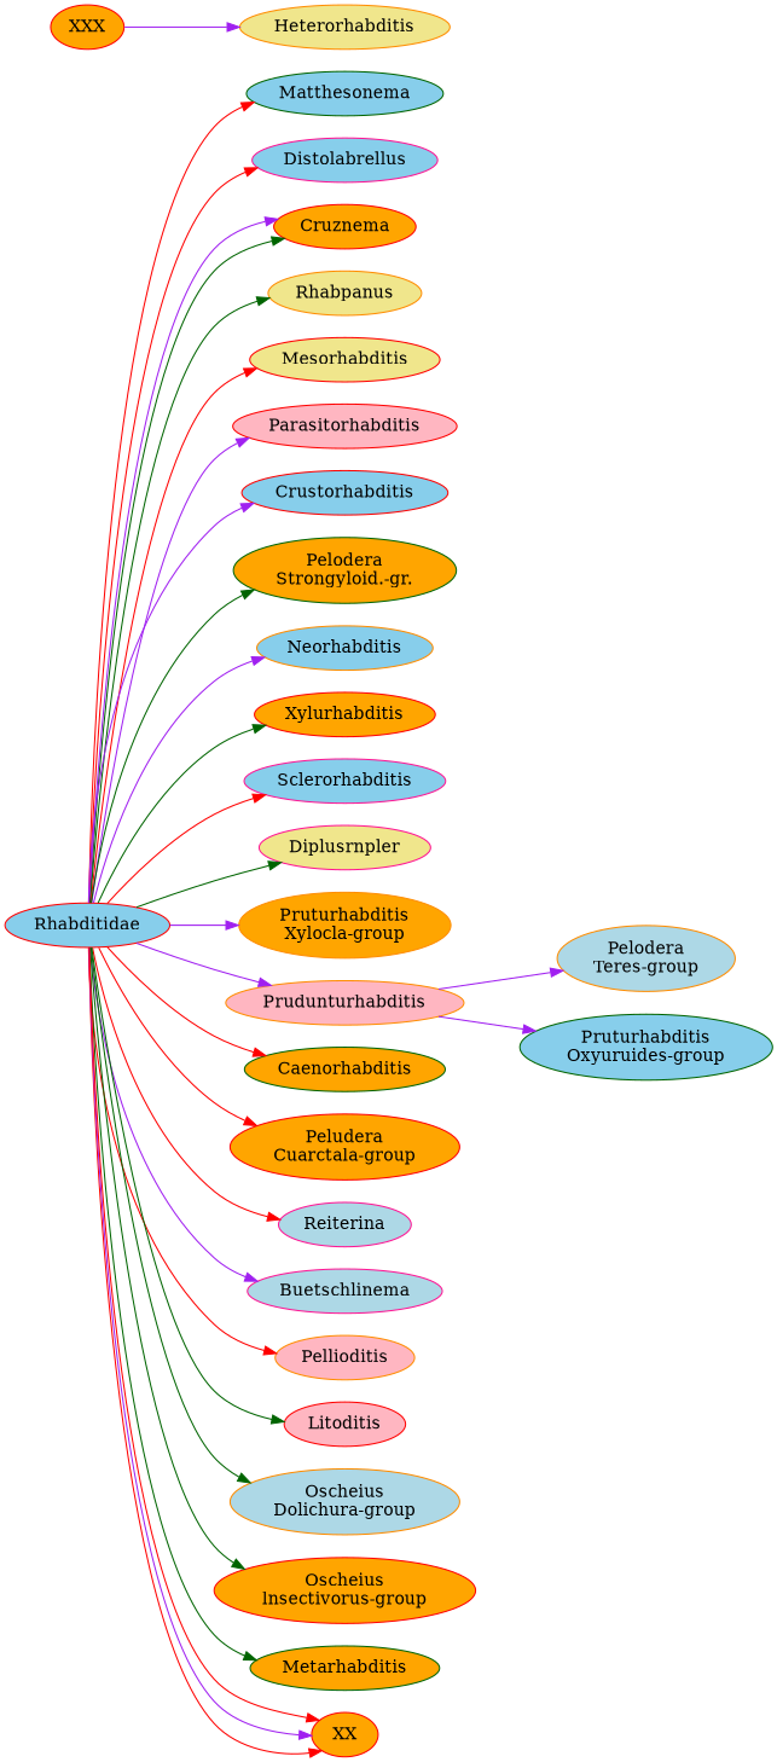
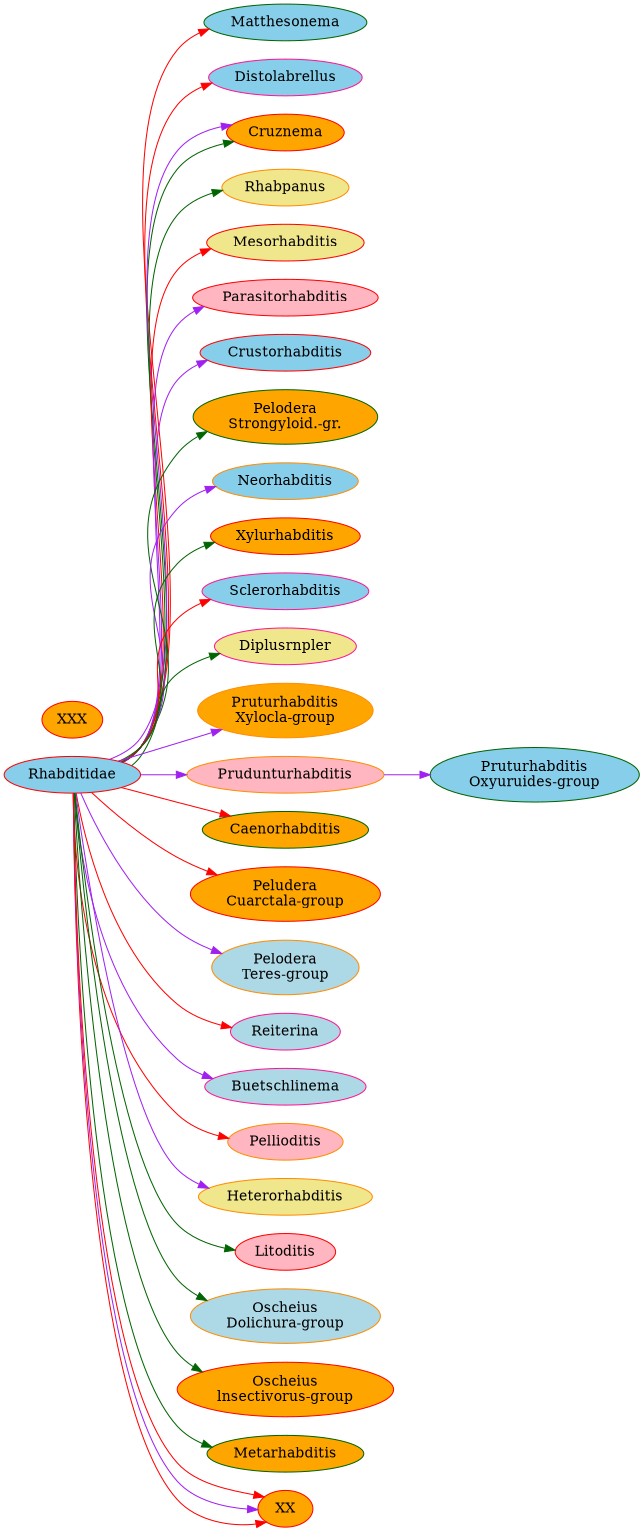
  digraph {
    rankdir=LR
    node [color=red fillcolor=orange style=filled]
    edge [color=purple]
    n1 [fillcolor=skyblue label=Rhabditidae]
    n2 [color=darkgreen fillcolor=skyblue label=Matthesonema]
    n3 [color=deeppink fillcolor=skyblue label=Distolabrellus]
    n4 [label=Cruznema]
    n5 [color=darkorange fillcolor=khaki label=Rhabpanus]
    n6 [fillcolor=khaki label=Mesorhabditis]
    n7 [fillcolor=lightpink label=Parasitorhabditis]
    n8 [fillcolor=skyblue label=Crustorhabditis]
    n9 [color=darkgreen label="Pelodera\nStrongyloid.-gr."]
    n10 [color=darkorange fillcolor=skyblue label=Neorhabditis]
    n11 [label=Xylurhabditis]
    n12 [color=deeppink fillcolor=skyblue label=Sclerorhabditis]
    n13 [color=deeppink fillcolor=khaki label=Diplusrnpler]
    n14 [color=darkorange label="Pruturhabditis\nXylocla-group"]
    n15 [color=darkorange fillcolor=lightpink label=Prudunturhabditis]
    n16 [color=darkgreen label=Caenorhabditis]
    n17 [label="Peludera\nCuarctala-group"]
    n18 [color=darkorange fillcolor=lightblue label="Pelodera\nTeres-group"]
    n19 [color=deeppink fillcolor=lightblue label=Reiterina]
    n20 [color=deeppink fillcolor=lightblue label=Buetschlinema]
    n21 [color=darkorange fillcolor=lightpink label=Pellioditis]
    n22 [color=darkorange fillcolor=khaki label=Heterorhabditis]
    n23 [fillcolor=lightpink label=Litoditis]
    n24 [color=darkorange fillcolor=lightblue label="Oscheius\nDolichura-group"]
    n25 [label="Oscheius\nlnsectivorus-group"]
    n26 [color=darkgreen label=Metarhabditis]
    XX
    n28 [color=darkgreen fillcolor=skyblue label="Pruturhabditis\nOxyuruides-group"]
    n29 [label=XXX]
    n1 -> n2 [color=red]
    n1 -> n3 [color=red]
    n1 -> n4 [color=darkgreen]
    n1 -> n4
    n1 -> n5 [color=darkgreen]
    n1 -> n6 [color=red]
    n1 -> n7
    n1 -> n8
    n1 -> n9 [color=darkgreen]
    n1 -> n10
    n1 -> n11 [color=darkgreen]
    n1 -> n12 [color=red]
    n1 -> n13 [color=darkgreen]
    n1 -> n14
    n1 -> n15
    n1 -> n16 [color=red]
    n1 -> n17 [color=red]
-   n15 -> n18
+   n1 -> n18
    n1 -> n19 [color=red]
    n1 -> n20
    n1 -> n21 [color=red]
-   n29 -> n22
+   n1 -> n22
    n1 -> n23 [color=darkgreen]
    n1 -> n24 [color=darkgreen]
    n1 -> n25 [color=darkgreen]
    n1 -> n26 [color=darkgreen]
    n1 -> XX [color=red]
    n1 -> XX
    n1 -> XX [color=red]
    n15 -> n28
  }
